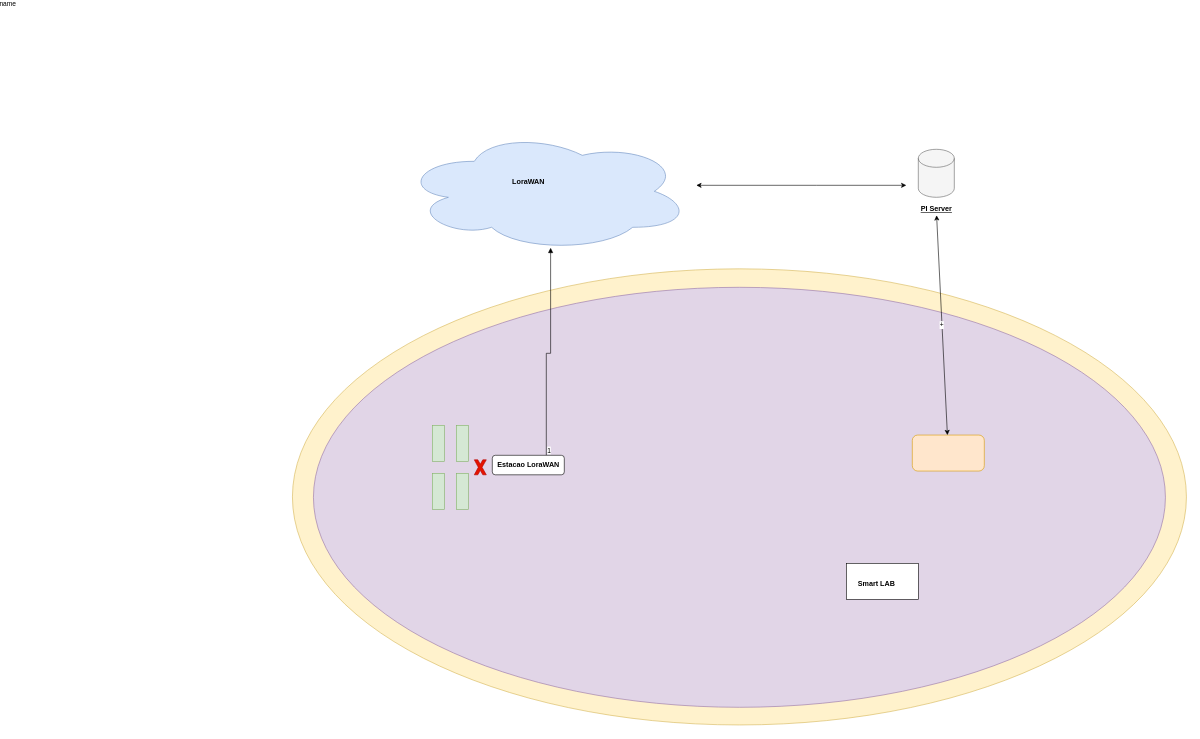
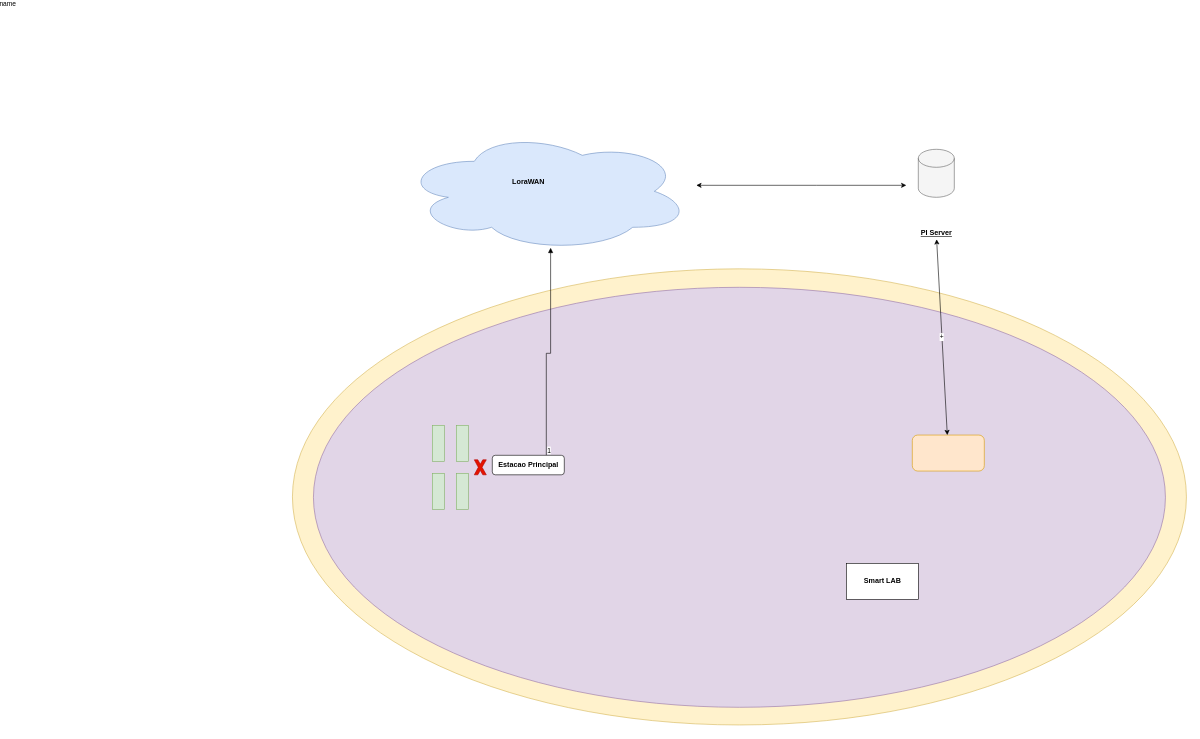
  <mxCell id="0" />
  <mxCell id="1" parent="0" />
  <mxCell id="2" value="" style="ellipse;whiteSpace=wrap;html=1;rotation=0;fillColor=#fff2cc;strokeColor=#d6b656;" vertex="1" parent="1"><mxGeometry x="20.89" y="249.22" width="1490" height="760.21" as="geometry" /></mxCell>
  <mxCell id="3" value="" style="ellipse;whiteSpace=wrap;html=1;fillColor=#e1d5e7;strokeColor=#9673a6;" vertex="1" parent="1"><mxGeometry x="55.89" y="280" width="1420" height="700" as="geometry" /></mxCell>
  <mxCell id="4" value="" style="rounded=0;whiteSpace=wrap;html=1;rotation=-90;fillColor=#d5e8d4;strokeColor=#82b366;" vertex="1" parent="1"><mxGeometry x="234" y="530" width="60" height="20" as="geometry" /></mxCell>
  <mxCell id="5" value="" style="rounded=0;whiteSpace=wrap;html=1;rotation=-90;fillColor=#d5e8d4;strokeColor=#82b366;" vertex="1" parent="1"><mxGeometry x="274" y="530" width="60" height="20" as="geometry" /></mxCell>
  <mxCell id="6" value="" style="rounded=0;whiteSpace=wrap;html=1;rotation=-90;fillColor=#d5e8d4;strokeColor=#82b366;" vertex="1" parent="1"><mxGeometry x="234" y="610" width="60" height="20" as="geometry" /></mxCell>
  <mxCell id="7" value="" style="rounded=0;whiteSpace=wrap;html=1;rotation=-90;fillColor=#d5e8d4;strokeColor=#82b366;" vertex="1" parent="1"><mxGeometry x="274" y="610" width="60" height="20" as="geometry" /></mxCell>
  <mxCell id="8" value="" style="verticalLabelPosition=bottom;verticalAlign=top;html=1;shape=mxgraph.basic.x;fontStyle=0;fillColor=#e51400;strokeColor=#B20000;fontColor=#ffffff;" vertex="1" parent="1"><mxGeometry x="324" y="567.5" width="20" height="25" as="geometry" /></mxCell>
  <mxCell id="9" value="name" style="endArrow=block;endFill=1;html=1;edgeStyle=orthogonalEdgeStyle;align=left;verticalAlign=top;rounded=0;exitX=0.75;exitY=0;exitDx=0;exitDy=0;entryX=0.515;entryY=0.971;entryDx=0;entryDy=0;entryPerimeter=0;" edge="1" parent="1" source="18" target="20"><mxGeometry x="1" y="1011" relative="1" as="geometry"><mxPoint x="524" y="567.5" as="sourcePoint" /><mxPoint x="454" y="240" as="targetPoint" /><mxPoint x="91" y="-420" as="offset" /></mxGeometry></mxCell>
  <mxCell id="10" value="1" style="edgeLabel;resizable=0;html=1;align=left;verticalAlign=bottom;" connectable="0" vertex="1" parent="9"><mxGeometry x="-1" relative="1" as="geometry" /></mxCell>
  <mxCell id="11" value="" style="shape=cylinder3;whiteSpace=wrap;html=1;boundedLbl=1;backgroundOutline=1;size=15;fillColor=#f5f5f5;fontColor=#333333;strokeColor=#666666;" vertex="1" parent="1"><mxGeometry x="1064" y="50" width="60" height="80" as="geometry" /></mxCell>
  <mxCell id="12" value="" style="endArrow=classic;startArrow=classic;html=1;rounded=0;" edge="1" parent="1"><mxGeometry width="50" height="50" relative="1" as="geometry"><mxPoint x="694" y="110" as="sourcePoint" /><mxPoint x="1044" y="110" as="targetPoint" /><Array as="points"><mxPoint x="894" y="110" /></Array></mxGeometry></mxCell>
- <mxCell id="13" value="PI Server" style="text;html=1;resizable=0;autosize=1;align=center;verticalAlign=middle;points=[];fillColor=none;strokeColor=none;rounded=0;fontStyle=5" vertex="1" parent="1"><mxGeometry x="1059" y="140" width="70" height="20" as="geometry" /></mxCell>
+ <mxCell id="13" value="PI Server" style="text;html=1;resizable=0;autosize=1;align=center;verticalAlign=middle;points=[];fillColor=none;strokeColor=none;rounded=0;fontStyle=5" vertex="1" parent="1"><mxGeometry x="1059" y="180" width="70" height="20" as="geometry" /></mxCell>
  <mxCell id="14" value="" style="rounded=1;whiteSpace=wrap;html=1;fillColor=#ffe6cc;strokeColor=#d79b00;" vertex="1" parent="1"><mxGeometry x="1054" y="526.25" width="120" height="60" as="geometry" /></mxCell>
  <mxCell id="15" value="+" style="endArrow=classic;startArrow=classic;html=1;rounded=0;" edge="1" parent="1" source="13" target="14"><mxGeometry width="50" height="50" relative="1" as="geometry"><mxPoint x="1164" as="sourcePoint" y="90" /><mxPoint x="1454" as="targetPoint" y="90" /></mxGeometry></mxCell>
  <mxCell id="16" value="" style="rounded=0;whiteSpace=wrap;html=1;" vertex="1" parent="1"><mxGeometry x="944" y="740" width="120" height="60" as="geometry" /></mxCell>
- <mxCell id="17" value="&lt;b&gt;Smart LAB&lt;/b&gt;" style="text;html=1;resizable=0;autosize=1;align=center;verticalAlign=middle;points=[];fillColor=none;strokeColor=none;rounded=0;" vertex="1" parent="1"><mxGeometry x="954" y="765" width="80" height="20" as="geometry" /></mxCell>
+ <mxCell id="17" value="&lt;b&gt;Smart LAB&lt;/b&gt;" style="text;html=1;resizable=0;autosize=1;align=center;verticalAlign=middle;points=[];fillColor=none;strokeColor=none;rounded=0;" vertex="1" parent="1"><mxGeometry x="964" y="760" width="80" height="20" as="geometry" /></mxCell>
  <mxCell id="18" value="" style="rounded=1;whiteSpace=wrap;html=1;" vertex="1" parent="1"><mxGeometry x="354" y="560" width="120" height="32.5" as="geometry" /></mxCell>
- <mxCell id="19" value="&lt;b&gt;Estacao LoraWAN&lt;/b&gt;" style="text;html=1;resizable=0;autosize=1;align=center;verticalAlign=middle;points=[];fillColor=none;strokeColor=none;rounded=0;" vertex="1" parent="1"><mxGeometry x="354" y="566.25" width="120" height="20" as="geometry" /></mxCell>
+ <mxCell id="19" value="&lt;b&gt;Estacao Principal&lt;/b&gt;" style="text;html=1;resizable=0;autosize=1;align=center;verticalAlign=middle;points=[];fillColor=none;strokeColor=none;rounded=0;" vertex="1" parent="1"><mxGeometry x="354" y="566.25" width="120" height="20" as="geometry" /></mxCell>
  <mxCell id="20" value="" style="ellipse;shape=cloud;whiteSpace=wrap;html=1;fillColor=#dae8fc;strokeColor=#6c8ebf;" vertex="1" parent="1"><mxGeometry x="204" y="20" width="480" height="200" as="geometry" /></mxCell>
  <mxCell id="21" value="&lt;b&gt;LoraWAN&lt;/b&gt;" style="text;html=1;resizable=0;autosize=1;align=center;verticalAlign=middle;points=[];fillColor=none;strokeColor=none;rounded=0;" vertex="1" parent="1"><mxGeometry x="379" y="95" width="70" height="20" as="geometry" /></mxCell>
